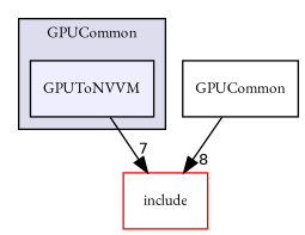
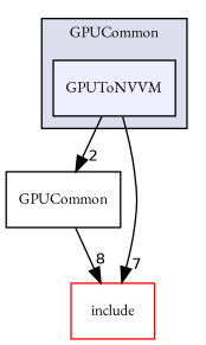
  digraph {
    compound=true
    fontname="EB Garamond"
    node [fontname="EB Garamond" fontsize=10 shape=box]
    edge [fontname="EB Garamond" labeldistance=1.5 labelfontname=Helvetica labelfontsize=10]
    n1 [fillcolor="#eeeeff" label=GPUToNVVM pencolor=black style=filled]
    n2 [label=GPUCommon]
    n3 [color=red label=include]
    subgraph cluster_1 {
      bgcolor="#ddddee"
      fontsize=10
      label=GPUCommon
      pencolor=black
      n1
    }
+   n1 -> n2 [headlabel=2]
    n1 -> n3 [headlabel=7]
    n2 -> n3 [headlabel=8]
  }
